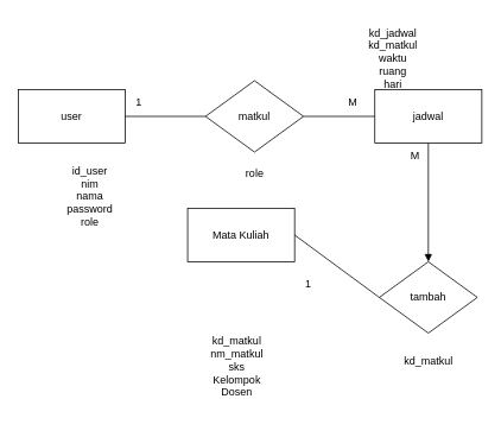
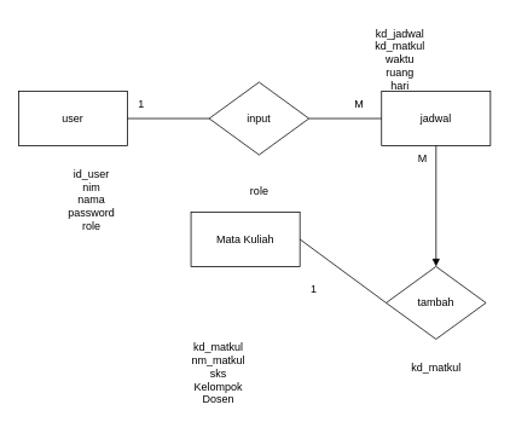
  <mxCell id="0" />
  <mxCell id="1" parent="0" />
  <mxCell id="2" value="user" style="rounded=0;whiteSpace=wrap;html=1;" vertex="1" parent="1"><mxGeometry x="20" y="100" width="120" height="60" as="geometry" /></mxCell>
  <mxCell id="3" value="id_user&lt;div&gt;nim&lt;/div&gt;&lt;div&gt;nama&lt;/div&gt;&lt;div&gt;&lt;div&gt;password&lt;/div&gt;&lt;/div&gt;&lt;div&gt;role&lt;/div&gt;" style="text;html=1;align=center;verticalAlign=middle;resizable=0;points=[];autosize=1;strokeColor=none;fillColor=none;" vertex="1" parent="1"><mxGeometry x="65" y="175" width="70" height="90" as="geometry" /></mxCell>
- <mxCell id="4" value="matkul" style="rhombus;whiteSpace=wrap;html=1;" vertex="1" parent="1"><mxGeometry x="230" y="90" width="110" height="80" as="geometry" /></mxCell>
+ <mxCell id="4" value="input" style="rhombus;whiteSpace=wrap;html=1;" vertex="1" parent="1"><mxGeometry x="230" y="90" width="110" height="80" as="geometry" /></mxCell>
  <mxCell id="5" value="jadwal" style="rounded=0;whiteSpace=wrap;html=1;" vertex="1" parent="1"><mxGeometry x="420" y="100" width="120" height="60" as="geometry" /></mxCell>
  <mxCell id="6" value="" style="endArrow=none;html=1;rounded=0;exitX=1;exitY=0.5;exitDx=0;exitDy=0;entryX=0;entryY=0.5;entryDx=0;entryDy=0;" edge="1" parent="1" source="2" target="4"><mxGeometry width="50" height="50" relative="1" as="geometry"><mxPoint x="270" y="190" as="sourcePoint" /><mxPoint x="320" y="140" as="targetPoint" /></mxGeometry></mxCell>
  <mxCell id="7" value="" style="endArrow=none;html=1;rounded=0;entryX=0;entryY=0.5;entryDx=0;entryDy=0;exitX=1;exitY=0.5;exitDx=0;exitDy=0;" edge="1" parent="1" source="4" target="5"><mxGeometry width="50" height="50" relative="1" as="geometry"><mxPoint x="294" y="230" as="sourcePoint" /><mxPoint x="344" y="180" as="targetPoint" /></mxGeometry></mxCell>
  <mxCell id="8" value="&lt;div&gt;kd_jadwal&lt;/div&gt;&lt;div&gt;kd_matkul&lt;br&gt;&lt;div&gt;waktu&lt;/div&gt;&lt;div&gt;ruang&lt;/div&gt;&lt;div&gt;hari&lt;/div&gt;&lt;/div&gt;" style="text;html=1;align=center;verticalAlign=middle;resizable=0;points=[];autosize=1;strokeColor=none;fillColor=none;" vertex="1" parent="1"><mxGeometry x="400" y="20" width="80" height="90" as="geometry" /></mxCell>
  <mxCell id="9" value="1" style="text;html=1;align=center;verticalAlign=middle;resizable=0;points=[];autosize=1;strokeColor=none;fillColor=none;" vertex="1" parent="1"><mxGeometry x="140" y="100" width="30" height="30" as="geometry" /></mxCell>
  <mxCell id="10" value="M" style="text;html=1;align=center;verticalAlign=middle;resizable=0;points=[];autosize=1;strokeColor=none;fillColor=none;" vertex="1" parent="1"><mxGeometry x="380" y="100" width="30" height="30" as="geometry" /></mxCell>
  <mxCell id="11" value="Mata Kuliah" style="rounded=0;whiteSpace=wrap;html=1;" vertex="1" parent="1"><mxGeometry x="210" y="233" width="120" height="60" as="geometry" /></mxCell>
  <mxCell id="12" value="tambah" style="rhombus;whiteSpace=wrap;html=1;" vertex="1" parent="1"><mxGeometry x="425" y="293" width="110" height="80" as="geometry" /></mxCell>
  <mxCell id="13" value="" style="endArrow=none;html=1;rounded=0;exitX=1;exitY=0.5;exitDx=0;exitDy=0;entryX=0;entryY=0.5;entryDx=0;entryDy=0;" edge="1" parent="1" source="11" target="12"><mxGeometry width="50" height="50" relative="1" as="geometry"><mxPoint x="465" y="330" as="sourcePoint" /><mxPoint x="515" y="280" as="targetPoint" /></mxGeometry></mxCell>
  <mxCell id="14" value="1" style="text;html=1;align=center;verticalAlign=middle;resizable=0;points=[];autosize=1;strokeColor=none;fillColor=none;" vertex="1" parent="1"><mxGeometry x="330" y="303" width="30" height="30" as="geometry" /></mxCell>
  <mxCell id="15" value="" style="endArrow=block;html=1;rounded=0;entryX=0.5;entryY=0;entryDx=0;entryDy=0;exitX=0.5;exitY=1;exitDx=0;exitDy=0;" edge="1" parent="1" source="5" target="12"><mxGeometry width="50" height="50" relative="1" as="geometry"><mxPoint x="320" y="210" as="sourcePoint" /><mxPoint x="370" y="160" as="targetPoint" /></mxGeometry></mxCell>
- <mxCell id="16" value="&lt;div&gt;kd_matkul&lt;/div&gt;&lt;div&gt;nm_matkul&lt;/div&gt;&lt;div&gt;sks&lt;/div&gt;&lt;div&gt;Kelompok&lt;/div&gt;&lt;div&gt;Dosen&lt;/div&gt;&lt;div&gt;&lt;br&gt;&lt;/div&gt;" style="text;html=1;align=center;verticalAlign=middle;resizable=0;points=[];autosize=1;strokeColor=none;fillColor=none;" vertex="1" parent="1"><mxGeometry x="225" y="368" width="80" height="100" as="geometry" /></mxCell>
+ <mxCell id="16" value="&lt;div&gt;kd_matkul&lt;/div&gt;&lt;div&gt;nm_matkul&lt;/div&gt;&lt;div&gt;sks&lt;/div&gt;&lt;div&gt;Kelompok&lt;/div&gt;&lt;div&gt;Dosen&lt;/div&gt;&lt;div&gt;&lt;br&gt;&lt;/div&gt;" style="text;html=1;align=center;verticalAlign=middle;resizable=0;points=[];autosize=1;strokeColor=none;fillColor=none;" vertex="1" parent="1"><mxGeometry x="200" y="368" width="80" height="100" as="geometry" /></mxCell>
  <mxCell id="17" value="M" style="text;html=1;align=center;verticalAlign=middle;resizable=0;points=[];autosize=1;strokeColor=none;fillColor=none;" vertex="1" parent="1"><mxGeometry x="450" y="160" width="30" height="30" as="geometry" /></mxCell>
- <mxCell id="18" value="role" style="text;html=1;align=center;verticalAlign=middle;resizable=0;points=[];autosize=1;strokeColor=none;fillColor=none;" vertex="1" parent="1"><mxGeometry x="265" y="180" width="40" height="30" as="geometry" /></mxCell>
+ <mxCell id="18" value="role" style="text;html=1;align=center;verticalAlign=middle;resizable=0;points=[];autosize=1;strokeColor=none;fillColor=none;" vertex="1" parent="1"><mxGeometry x="265" y="195" width="40" height="30" as="geometry" /></mxCell>
  <mxCell id="19" value="kd_matkul" style="text;html=1;align=center;verticalAlign=middle;resizable=0;points=[];autosize=1;strokeColor=none;fillColor=none;" vertex="1" parent="1"><mxGeometry x="440" y="390" width="80" height="30" as="geometry" /></mxCell>
